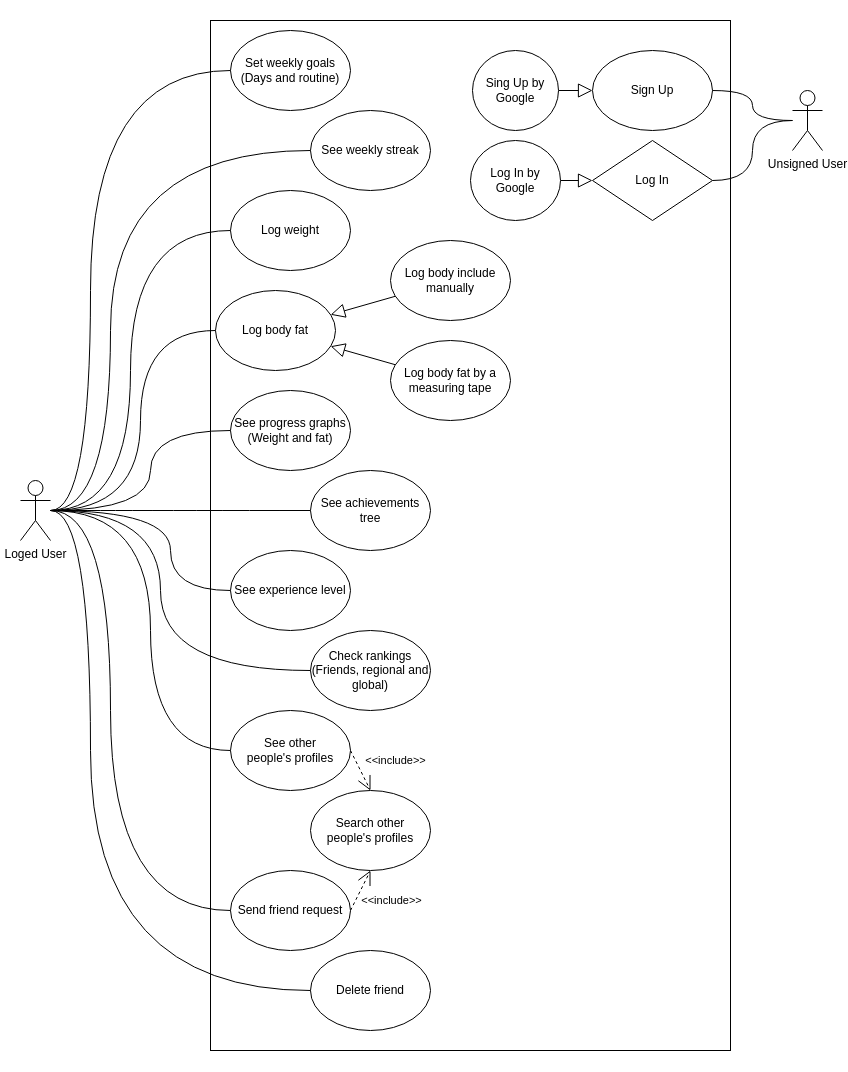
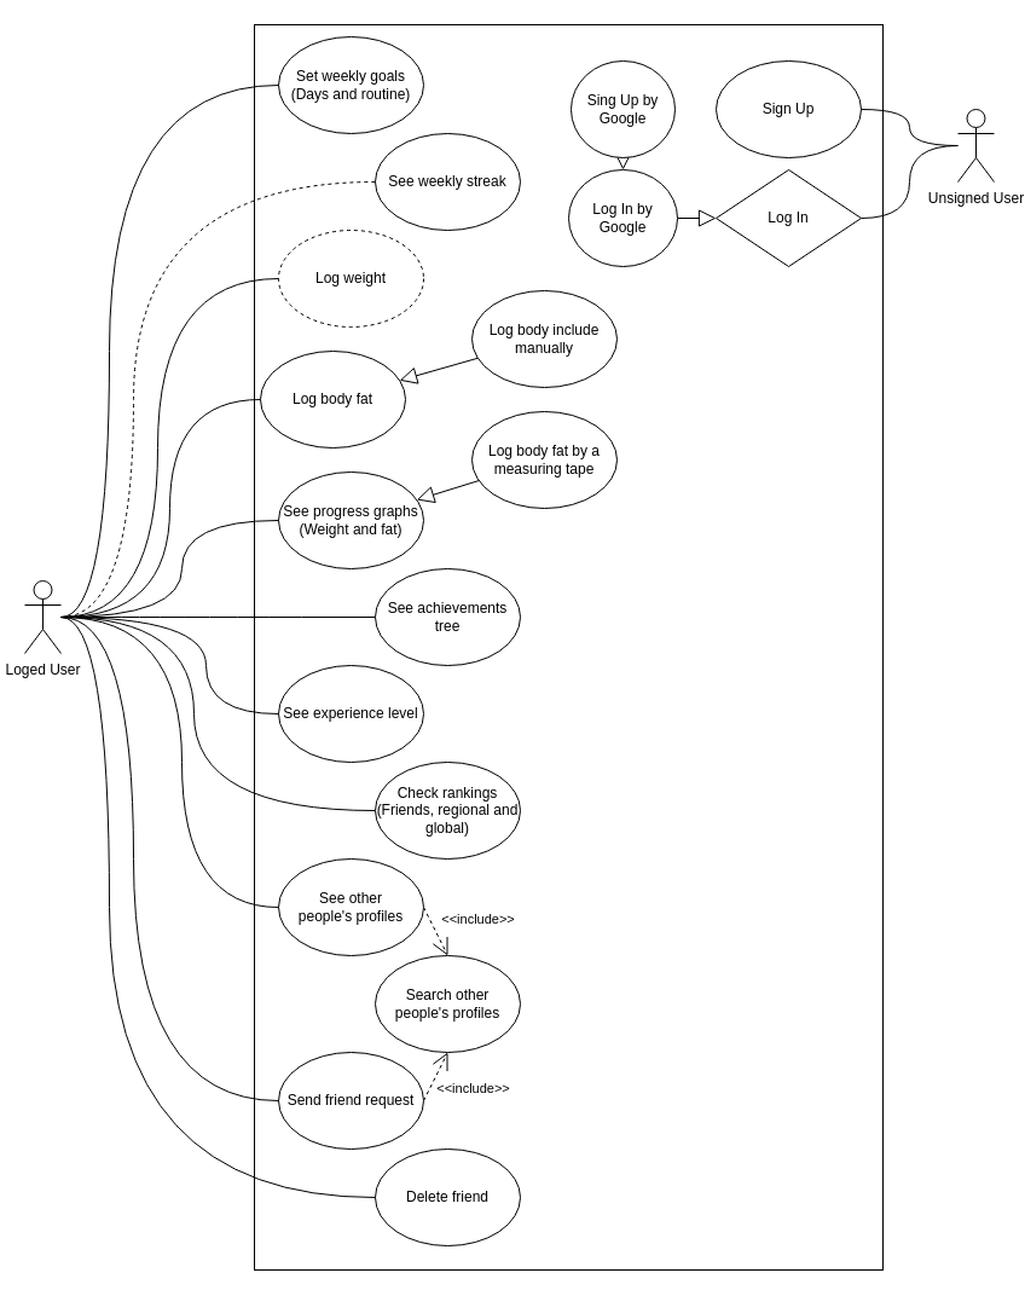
  <mxCell id="0" />
  <mxCell id="1" parent="0" />
  <mxCell id="2" value="" style="rounded=0;whiteSpace=wrap;html=1;" parent="1" vertex="1"><mxGeometry x="210" y="20" width="520" height="1030" as="geometry" /></mxCell>
  <mxCell id="3" value="Set weekly goals (Days and routine)" style="ellipse;whiteSpace=wrap;html=1;" parent="1" vertex="1"><mxGeometry x="230" y="30" width="120" height="80" as="geometry" /></mxCell>
  <mxCell id="4" value="See weekly streak" style="ellipse;whiteSpace=wrap;html=1;" parent="1" vertex="1"><mxGeometry x="310" y="110" width="120" height="80" as="geometry" /></mxCell>
- <mxCell id="5" value="Log weight" style="ellipse;whiteSpace=wrap;html=1;" parent="1" vertex="1"><mxGeometry x="230" y="190" width="120" height="80" as="geometry" /></mxCell>
+ <mxCell id="5" value="Log weight" style="ellipse;whiteSpace=wrap;html=1;dashed=1;" parent="1" vertex="1"><mxGeometry x="230" y="190" width="120" height="80" as="geometry" /></mxCell>
  <mxCell id="6" value="Log body fat" style="ellipse;whiteSpace=wrap;html=1;" parent="1" vertex="1"><mxGeometry x="215" y="290" width="120" height="80" as="geometry" /></mxCell>
  <mxCell id="7" style="edgeStyle=none;rounded=0;orthogonalLoop=1;jettySize=auto;html=1;endArrow=block;endFill=0;endSize=12;" parent="1" source="8" target="6" edge="1"><mxGeometry relative="1" as="geometry" /></mxCell>
  <mxCell id="8" value="Log body include&lt;div&gt;&lt;span style=&quot;background-color: initial;&quot;&gt;m&lt;/span&gt;&lt;span style=&quot;background-color: initial;&quot;&gt;anually&lt;/span&gt;&lt;/div&gt;" style="ellipse;whiteSpace=wrap;html=1;" parent="1" vertex="1"><mxGeometry x="390" y="240" width="120" height="80" as="geometry" /></mxCell>
- <mxCell id="9" style="edgeStyle=none;rounded=0;orthogonalLoop=1;jettySize=auto;html=1;endArrow=block;endFill=0;startSize=6;endSize=12;" parent="1" source="10" target="6" edge="1"><mxGeometry relative="1" as="geometry" /></mxCell>
+ <mxCell id="9" style="edgeStyle=none;rounded=0;orthogonalLoop=1;jettySize=auto;html=1;endArrow=block;endFill=0;startSize=6;endSize=12;" parent="1" source="10" target="11" edge="1"><mxGeometry relative="1" as="geometry" /></mxCell>
  <mxCell id="10" value="Log body fat by a measuring tape" style="ellipse;whiteSpace=wrap;html=1;" parent="1" vertex="1"><mxGeometry x="390" y="340" width="120" height="80" as="geometry" /></mxCell>
  <mxCell id="11" value="See progress graphs&lt;div&gt;(Weight and fat)&lt;/div&gt;" style="ellipse;whiteSpace=wrap;html=1;" parent="1" vertex="1"><mxGeometry x="230" y="390" width="120" height="80" as="geometry" /></mxCell>
  <mxCell id="12" value="See achievements tree" style="ellipse;whiteSpace=wrap;html=1;" parent="1" vertex="1"><mxGeometry x="310" y="470" width="120" height="80" as="geometry" /></mxCell>
  <mxCell id="13" value="See experience level" style="ellipse;whiteSpace=wrap;html=1;" parent="1" vertex="1"><mxGeometry x="230" y="550" width="120" height="80" as="geometry" /></mxCell>
  <mxCell id="14" value="Check rankings (Friends, regional and global)" style="ellipse;whiteSpace=wrap;html=1;" parent="1" vertex="1"><mxGeometry x="310" y="630" width="120" height="80" as="geometry" /></mxCell>
  <mxCell id="15" value="Search other&lt;div&gt;people's profiles&lt;/div&gt;" style="ellipse;whiteSpace=wrap;html=1;" parent="1" vertex="1"><mxGeometry x="310" y="790" width="120" height="80" as="geometry" /></mxCell>
  <mxCell id="16" style="edgeStyle=none;rounded=0;orthogonalLoop=1;jettySize=auto;html=1;entryX=0.5;entryY=0;entryDx=0;entryDy=0;exitX=1;exitY=0.5;exitDx=0;exitDy=0;endArrow=open;endFill=0;endSize=12;dashed=1;" parent="1" source="18" target="15" edge="1"><mxGeometry relative="1" as="geometry" /></mxCell>
  <mxCell id="17" value="&amp;lt;&amp;lt;include&amp;gt;&amp;gt;" style="edgeLabel;html=1;align=center;verticalAlign=middle;resizable=0;points=[];" parent="16" vertex="1" connectable="0"><mxGeometry x="-0.272" relative="1" as="geometry"><mxPoint x="37" y="-5" as="offset" /></mxGeometry></mxCell>
  <mxCell id="18" value="See other&lt;div&gt;people's profiles&lt;/div&gt;" style="ellipse;whiteSpace=wrap;html=1;" parent="1" vertex="1"><mxGeometry x="230" y="710" width="120" height="80" as="geometry" /></mxCell>
  <mxCell id="19" style="edgeStyle=none;rounded=0;orthogonalLoop=1;jettySize=auto;html=1;exitX=1;exitY=0.5;exitDx=0;exitDy=0;entryX=0.5;entryY=1;entryDx=0;entryDy=0;endSize=12;endArrow=open;endFill=0;dashed=1;" parent="1" source="21" target="15" edge="1"><mxGeometry relative="1" as="geometry" /></mxCell>
  <mxCell id="20" value="&amp;lt;&amp;lt;include&amp;gt;&amp;gt;" style="edgeLabel;html=1;align=center;verticalAlign=middle;resizable=0;points=[];" parent="19" vertex="1" connectable="0"><mxGeometry x="-0.121" y="-3" relative="1" as="geometry"><mxPoint x="29" y="6" as="offset" /></mxGeometry></mxCell>
  <mxCell id="21" value="Send friend request" style="ellipse;whiteSpace=wrap;html=1;" parent="1" vertex="1"><mxGeometry x="230" y="870" width="120" height="80" as="geometry" /></mxCell>
  <mxCell id="22" value="Delete friend" style="ellipse;whiteSpace=wrap;html=1;" parent="1" vertex="1"><mxGeometry x="310" y="950" width="120" height="80" as="geometry" /></mxCell>
  <mxCell id="23" style="rounded=0;orthogonalLoop=1;jettySize=auto;html=1;entryX=0;entryY=0.5;entryDx=0;entryDy=0;endArrow=none;endFill=0;edgeStyle=orthogonalEdgeStyle;curved=1;" parent="1" source="34" target="3" edge="1"><mxGeometry relative="1" as="geometry"><Array as="points"><mxPoint x="90" y="510" /><mxPoint x="90" y="70" /></Array></mxGeometry></mxCell>
- <mxCell id="24" style="rounded=0;orthogonalLoop=1;jettySize=auto;html=1;entryX=0;entryY=0.5;entryDx=0;entryDy=0;edgeStyle=orthogonalEdgeStyle;curved=1;endArrow=none;endFill=0;" parent="1" source="34" target="4" edge="1"><mxGeometry relative="1" as="geometry"><Array as="points"><mxPoint x="110" y="510" /><mxPoint x="110" y="150" /></Array></mxGeometry></mxCell>
+ <mxCell id="24" style="rounded=0;orthogonalLoop=1;jettySize=auto;html=1;entryX=0;entryY=0.5;entryDx=0;entryDy=0;edgeStyle=orthogonalEdgeStyle;curved=1;endArrow=none;endFill=0;dashed=1;" parent="1" source="34" target="4" edge="1"><mxGeometry relative="1" as="geometry"><Array as="points"><mxPoint x="110" y="510" /><mxPoint x="110" y="150" /></Array></mxGeometry></mxCell>
  <mxCell id="25" style="rounded=0;orthogonalLoop=1;jettySize=auto;html=1;entryX=0;entryY=0.5;entryDx=0;entryDy=0;edgeStyle=orthogonalEdgeStyle;curved=1;endArrow=none;endFill=0;" parent="1" source="34" target="5" edge="1"><mxGeometry relative="1" as="geometry"><Array as="points"><mxPoint x="130" y="510" /><mxPoint x="130" y="230" /></Array></mxGeometry></mxCell>
  <mxCell id="26" style="rounded=0;orthogonalLoop=1;jettySize=auto;html=1;entryX=0;entryY=0.5;entryDx=0;entryDy=0;edgeStyle=orthogonalEdgeStyle;curved=1;endArrow=none;endFill=0;" parent="1" source="34" target="6" edge="1"><mxGeometry relative="1" as="geometry"><Array as="points"><mxPoint x="140" y="510" /><mxPoint x="140" y="330" /></Array></mxGeometry></mxCell>
  <mxCell id="27" style="rounded=0;orthogonalLoop=1;jettySize=auto;html=1;entryX=0;entryY=0.5;entryDx=0;entryDy=0;edgeStyle=orthogonalEdgeStyle;curved=1;endArrow=none;endFill=0;" parent="1" source="34" target="11" edge="1"><mxGeometry relative="1" as="geometry"><Array as="points"><mxPoint x="150" y="510" /><mxPoint x="150" y="430" /></Array></mxGeometry></mxCell>
  <mxCell id="28" style="rounded=0;orthogonalLoop=1;jettySize=auto;html=1;entryX=0;entryY=0.5;entryDx=0;entryDy=0;edgeStyle=orthogonalEdgeStyle;curved=1;endArrow=none;endFill=0;" parent="1" source="34" target="12" edge="1"><mxGeometry relative="1" as="geometry" /></mxCell>
  <mxCell id="29" style="rounded=0;orthogonalLoop=1;jettySize=auto;html=1;entryX=0;entryY=0.5;entryDx=0;entryDy=0;edgeStyle=orthogonalEdgeStyle;curved=1;endArrow=none;endFill=0;" parent="1" source="34" target="13" edge="1"><mxGeometry relative="1" as="geometry"><Array as="points"><mxPoint x="170" y="510" /><mxPoint x="170" y="590" /></Array></mxGeometry></mxCell>
  <mxCell id="30" style="rounded=0;orthogonalLoop=1;jettySize=auto;html=1;entryX=0;entryY=0.5;entryDx=0;entryDy=0;edgeStyle=orthogonalEdgeStyle;curved=1;endArrow=none;endFill=0;" parent="1" source="34" target="14" edge="1"><mxGeometry relative="1" as="geometry"><Array as="points"><mxPoint x="160" y="510" /><mxPoint x="160" y="670" /></Array></mxGeometry></mxCell>
  <mxCell id="31" style="rounded=0;orthogonalLoop=1;jettySize=auto;html=1;entryX=0;entryY=0.5;entryDx=0;entryDy=0;edgeStyle=orthogonalEdgeStyle;curved=1;endArrow=none;endFill=0;" parent="1" source="34" target="21" edge="1"><mxGeometry relative="1" as="geometry"><Array as="points"><mxPoint x="110" y="510" /><mxPoint x="110" y="910" /></Array></mxGeometry></mxCell>
  <mxCell id="32" style="rounded=0;orthogonalLoop=1;jettySize=auto;html=1;entryX=0;entryY=0.5;entryDx=0;entryDy=0;edgeStyle=orthogonalEdgeStyle;curved=1;endArrow=none;endFill=0;" parent="1" source="34" target="22" edge="1"><mxGeometry relative="1" as="geometry"><Array as="points"><mxPoint x="90" y="510" /><mxPoint x="90" y="990" /></Array></mxGeometry></mxCell>
  <mxCell id="33" style="edgeStyle=orthogonalEdgeStyle;rounded=0;orthogonalLoop=1;jettySize=auto;html=1;entryX=0;entryY=0.5;entryDx=0;entryDy=0;endArrow=none;endFill=0;curved=1;" parent="1" source="34" target="18" edge="1"><mxGeometry relative="1" as="geometry"><Array as="points"><mxPoint x="150" y="510" /><mxPoint x="150" y="750" /></Array></mxGeometry></mxCell>
  <mxCell id="34" value="Loged User" style="shape=umlActor;verticalLabelPosition=bottom;verticalAlign=top;html=1;outlineConnect=0;" parent="1" vertex="1"><mxGeometry x="20" y="480" width="30" height="60" as="geometry" /></mxCell>
  <mxCell id="35" value="Sign Up" style="ellipse;whiteSpace=wrap;html=1;" parent="1" vertex="1"><mxGeometry x="592" y="50" width="120" height="80" as="geometry" /></mxCell>
  <mxCell id="36" value="Log In" style="rhombus;whiteSpace=wrap;html=1;" parent="1" vertex="1"><mxGeometry x="592" y="140" width="120" height="80" as="geometry" /></mxCell>
  <mxCell id="37" style="edgeStyle=orthogonalEdgeStyle;rounded=0;orthogonalLoop=1;jettySize=auto;html=1;entryX=1;entryY=0.5;entryDx=0;entryDy=0;endArrow=none;endFill=0;curved=1;" parent="1" source="39" target="35" edge="1"><mxGeometry relative="1" as="geometry" /></mxCell>
  <mxCell id="38" style="edgeStyle=orthogonalEdgeStyle;rounded=0;orthogonalLoop=1;jettySize=auto;html=1;entryX=1;entryY=0.5;entryDx=0;entryDy=0;endArrow=none;endFill=0;curved=1;" parent="1" source="39" target="36" edge="1"><mxGeometry relative="1" as="geometry" /></mxCell>
  <mxCell id="39" value="Unsigned User" style="shape=umlActor;verticalLabelPosition=bottom;verticalAlign=top;html=1;outlineConnect=0;" parent="1" vertex="1"><mxGeometry x="792" y="90" width="30" height="60" as="geometry" /></mxCell>
  <mxCell id="40" style="rounded=0;orthogonalLoop=1;jettySize=auto;html=1;endSize=12;endArrow=block;endFill=0;" edge="1" parent="1" source="41" target="36"><mxGeometry relative="1" as="geometry" /></mxCell>
  <mxCell id="41" value="Log In by Google" style="ellipse;whiteSpace=wrap;html=1;" vertex="1" parent="1"><mxGeometry x="470" y="140" width="90" height="80" as="geometry" /></mxCell>
- <mxCell id="42" style="rounded=0;orthogonalLoop=1;jettySize=auto;html=1;endArrow=block;endFill=0;endSize=12;" edge="1" parent="1" source="43" target="35"><mxGeometry relative="1" as="geometry" /></mxCell>
+ <mxCell id="42" style="rounded=0;orthogonalLoop=1;jettySize=auto;html=1;endArrow=block;endFill=0;endSize=12;" edge="1" parent="1" source="43" target="41"><mxGeometry relative="1" as="geometry" /></mxCell>
  <mxCell id="43" value="Sing Up by Google" style="ellipse;whiteSpace=wrap;html=1;" vertex="1" parent="1"><mxGeometry x="472" y="50" width="86" height="80" as="geometry" /></mxCell>
